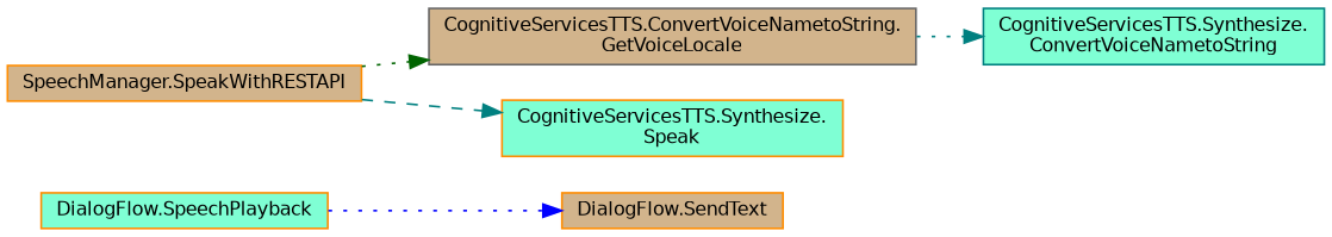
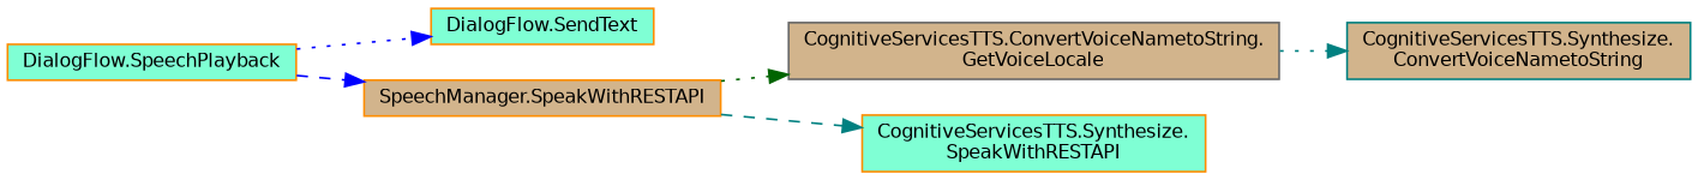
  digraph {
    rankdir=LR
    node [color=darkorange fillcolor=tan fontname=Helvetica fontsize=10 shape=record style=filled]
    edge [color=blue fontname=Helvetica fontsize=10 labelfontname=Helvetica labelfontsize=10 style=dotted]
-   n1 [fontcolor=black height=0.2 label="DialogFlow.SendText" width=0.4]
+   n1 [fillcolor=aquamarine fontcolor=black height=0.2 label="DialogFlow.SendText" width=0.4]
    n2 [fillcolor=aquamarine height=0.2 label="DialogFlow.SpeechPlayback" width=0.4]
    n3 [height=0.2 label="SpeechManager.SpeakWithRESTAPI" width=0.4]
    n4 [color=gray40 height=0.2 label="CognitiveServicesTTS.ConvertVoiceNametoString.\lGetVoiceLocale" width=0.4]
-   n5 [fillcolor=aquamarine height=0.2 label="CognitiveServicesTTS.Synthesize.\lSpeak" width=0.4]
-   n6 [color=teal fillcolor=aquamarine height=0.2 label="CognitiveServicesTTS.Synthesize.\lConvertVoiceNametoString" width=0.4]
+   n5 [fillcolor=aquamarine height=0.2 label="CognitiveServicesTTS.Synthesize.\lSpeakWithRESTAPI" width=0.4]
+   n6 [color=teal height=0.2 label="CognitiveServicesTTS.Synthesize.\lConvertVoiceNametoString" width=0.4]
    n2 -> n1
+   n2 -> n3 [style=dashed]
    n3 -> n4 [color=darkgreen]
    n3 -> n5 [color=teal style=dashed]
    n4 -> n6 [color=teal]
  }
